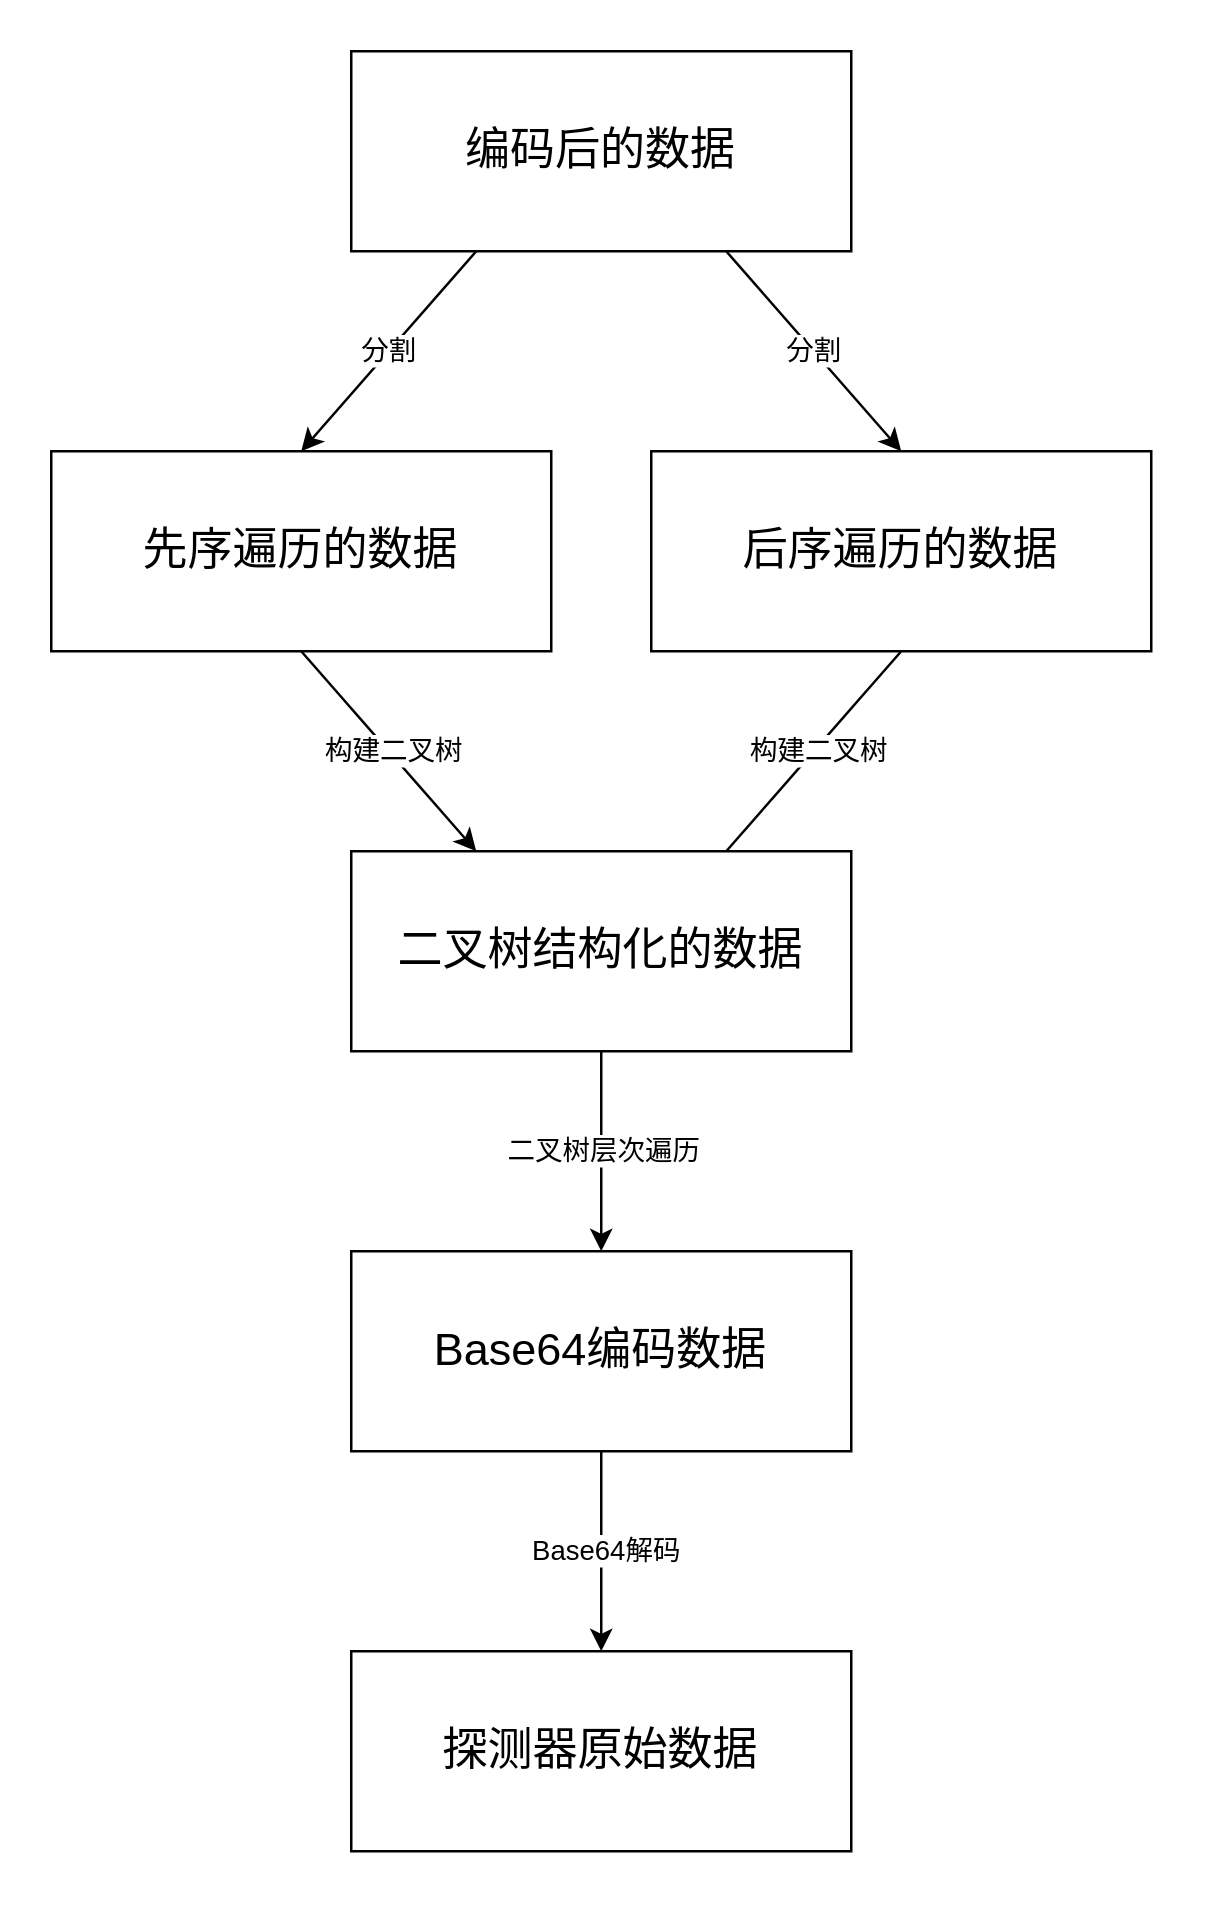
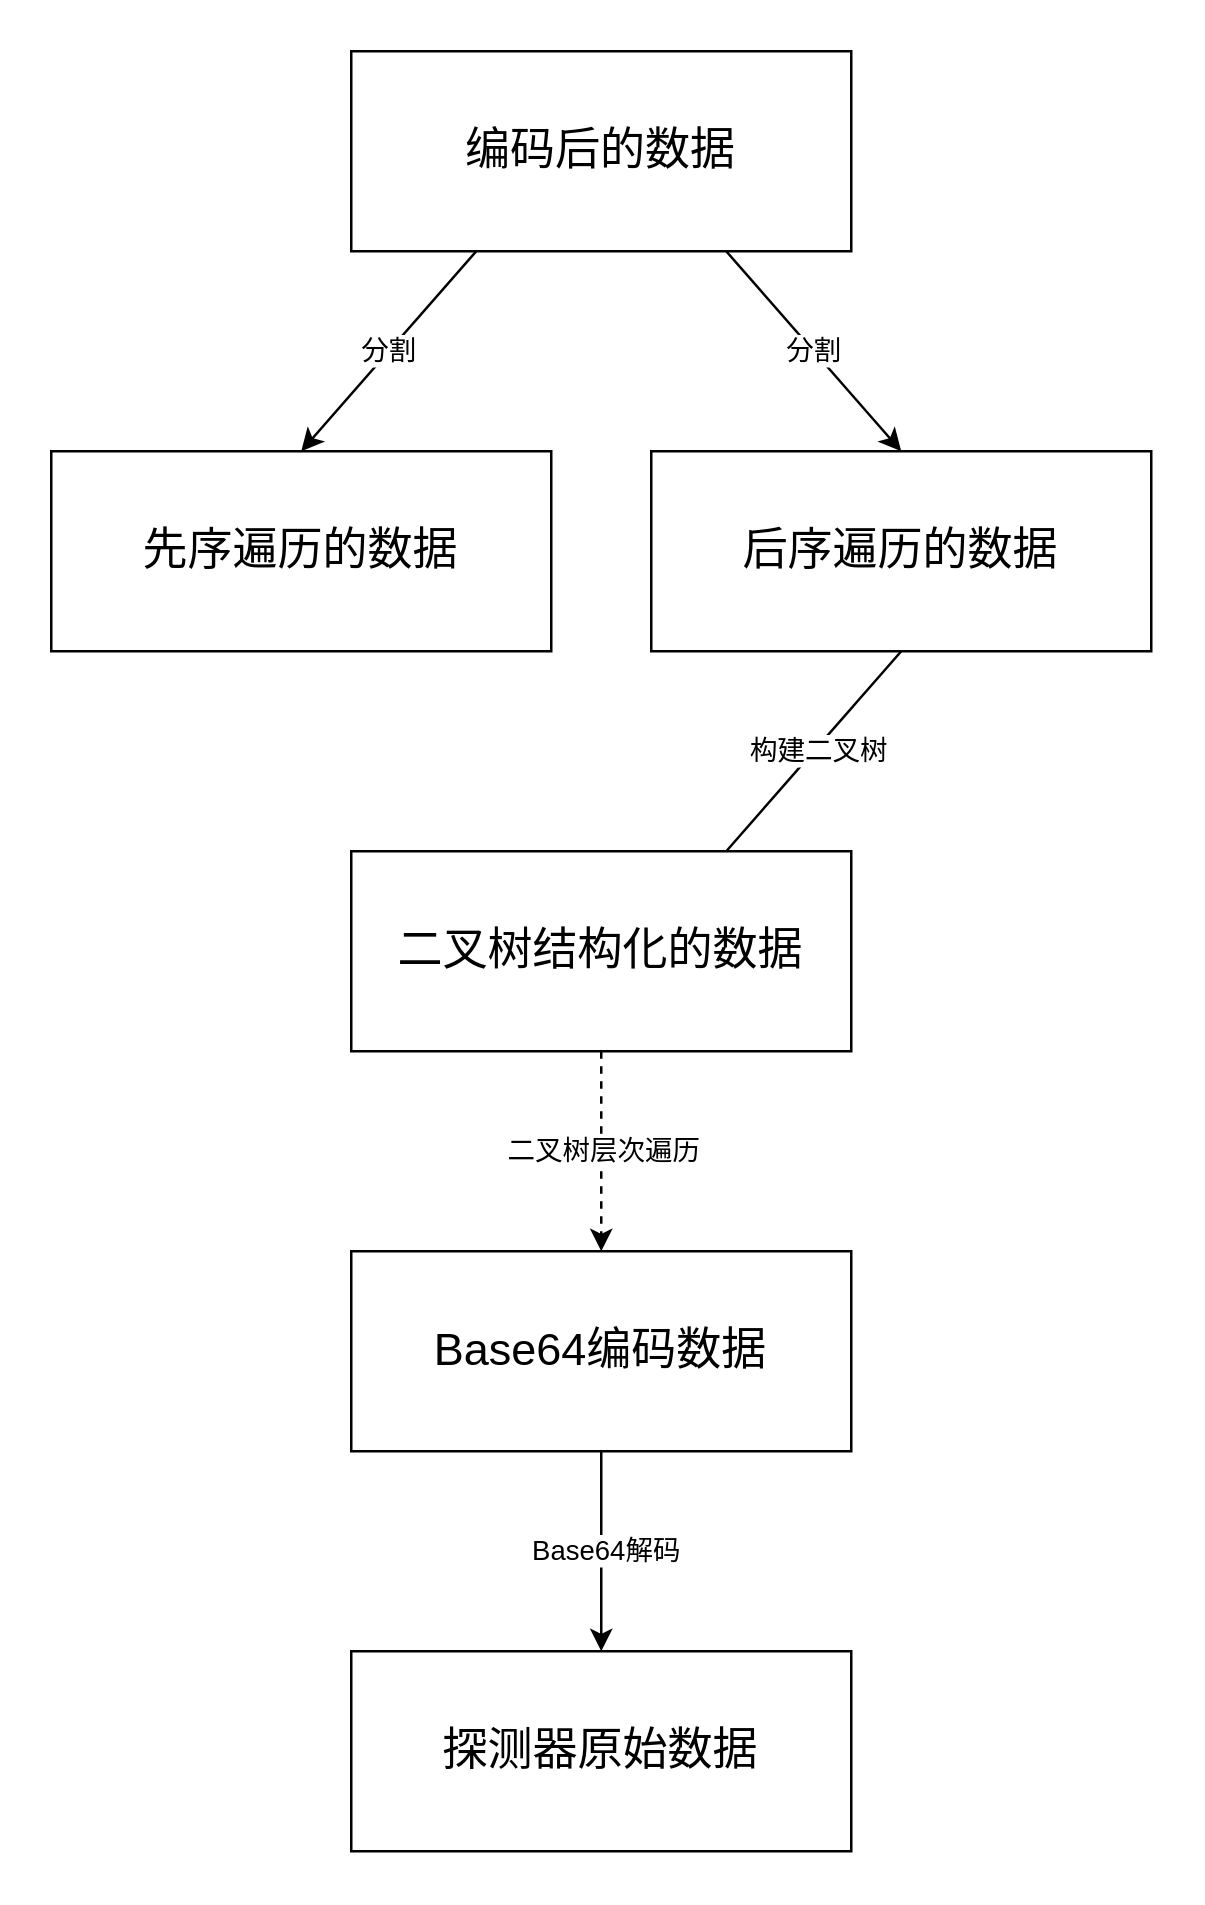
  <mxCell id="0" />
  <mxCell id="1" parent="0" />
  <mxCell id="2" value="&lt;span style=&quot;font-size: 18px;&quot;&gt;先序遍历的数据&lt;/span&gt;" style="rounded=0;whiteSpace=wrap;html=1;" parent="1" vertex="1"><mxGeometry x="20" y="180" width="200" height="80" as="geometry" /></mxCell>
  <mxCell id="3" value="&lt;span style=&quot;font-size: 18px;&quot;&gt;编码后的数据&lt;/span&gt;" style="rounded=0;whiteSpace=wrap;html=1;" parent="1" vertex="1"><mxGeometry x="140" y="20" width="200" height="80" as="geometry" /></mxCell>
  <mxCell id="4" value="&lt;span style=&quot;font-size: 18px;&quot;&gt;后序遍历的数据&lt;/span&gt;" style="rounded=0;whiteSpace=wrap;html=1;" parent="1" vertex="1"><mxGeometry x="260" y="180" width="200" height="80" as="geometry" /></mxCell>
  <mxCell id="5" value="" style="endArrow=classic;html=1;rounded=0;exitX=0.25;exitY=1;exitDx=0;exitDy=0;entryX=0.5;entryY=0;entryDx=0;entryDy=0;" parent="1" source="3" target="2" edge="1"><mxGeometry width="50" height="50" relative="1" as="geometry"><mxPoint x="260" y="120" as="sourcePoint" /><mxPoint x="310" y="70" as="targetPoint" /></mxGeometry></mxCell>
  <mxCell id="6" value="分割" style="edgeLabel;html=1;align=center;verticalAlign=middle;resizable=0;points=[];" parent="5" vertex="1" connectable="0"><mxGeometry x="-0.012" y="-1" relative="1" as="geometry"><mxPoint as="offset" /></mxGeometry></mxCell>
  <mxCell id="7" value="" style="endArrow=classic;html=1;rounded=0;entryX=0.5;entryY=0;entryDx=0;entryDy=0;exitX=0.75;exitY=1;exitDx=0;exitDy=0;" parent="1" source="3" target="4" edge="1"><mxGeometry width="50" height="50" relative="1" as="geometry"><mxPoint x="270" y="140" as="sourcePoint" /><mxPoint x="320" y="90" as="targetPoint" /></mxGeometry></mxCell>
  <mxCell id="8" value="分割" style="edgeLabel;html=1;align=center;verticalAlign=middle;resizable=0;points=[];" parent="7" vertex="1" connectable="0"><mxGeometry x="-0.002" relative="1" as="geometry"><mxPoint as="offset" /></mxGeometry></mxCell>
  <mxCell id="9" value="&lt;span style=&quot;font-size: 18px;&quot;&gt;二叉树结构化的数据&lt;/span&gt;" style="rounded=0;whiteSpace=wrap;html=1;" parent="1" vertex="1"><mxGeometry x="140" y="340" width="200" height="80" as="geometry" /></mxCell>
- <mxCell id="10" value="" style="endArrow=classic;html=1;rounded=0;exitX=0.5;exitY=1;exitDx=0;exitDy=0;entryX=0.25;entryY=0;entryDx=0;entryDy=0;" parent="1" source="2" target="9" edge="1"><mxGeometry width="50" height="50" relative="1" as="geometry"><mxPoint x="210" y="290" as="sourcePoint" /><mxPoint x="260" y="240" as="targetPoint" /></mxGeometry></mxCell>
- <mxCell id="11" value="构建二叉树" style="edgeLabel;html=1;align=center;verticalAlign=middle;resizable=0;points=[];" parent="10" vertex="1" connectable="0"><mxGeometry x="0.015" y="1" relative="1" as="geometry"><mxPoint as="offset" /></mxGeometry></mxCell>
  <mxCell id="12" value="" style="endArrow=none;html=1;rounded=0;entryX=0.75;entryY=0;entryDx=0;entryDy=0;exitX=0.5;exitY=1;exitDx=0;exitDy=0;" parent="1" source="4" target="9" edge="1"><mxGeometry width="50" height="50" relative="1" as="geometry"><mxPoint x="210" y="290" as="sourcePoint" /><mxPoint x="260" y="240" as="targetPoint" /></mxGeometry></mxCell>
  <mxCell id="13" value="构建二叉树" style="edgeLabel;html=1;align=center;verticalAlign=middle;resizable=0;points=[];" parent="12" vertex="1" connectable="0"><mxGeometry x="-0.025" y="1" relative="1" as="geometry"><mxPoint as="offset" /></mxGeometry></mxCell>
  <mxCell id="14" value="&lt;font style=&quot;font-size: 18px;&quot;&gt;Base64编码数据&lt;/font&gt;" style="rounded=0;whiteSpace=wrap;html=1;" parent="1" vertex="1"><mxGeometry x="140" y="500" width="200" height="80" as="geometry" /></mxCell>
- <mxCell id="15" value="" style="endArrow=classic;html=1;rounded=0;entryX=0.5;entryY=0;entryDx=0;entryDy=0;exitX=0.5;exitY=1;exitDx=0;exitDy=0;" parent="1" source="9" target="14" edge="1"><mxGeometry width="50" height="50" relative="1" as="geometry"><mxPoint x="250" y="430" as="sourcePoint" /><mxPoint x="300" y="380" as="targetPoint" /></mxGeometry></mxCell>
+ <mxCell id="15" value="" style="endArrow=classic;html=1;rounded=0;entryX=0.5;entryY=0;entryDx=0;entryDy=0;exitX=0.5;exitY=1;exitDx=0;exitDy=0;dashed=1;" parent="1" source="9" target="14" edge="1"><mxGeometry width="50" height="50" relative="1" as="geometry"><mxPoint x="250" y="430" as="sourcePoint" /><mxPoint x="300" y="380" as="targetPoint" /></mxGeometry></mxCell>
  <mxCell id="16" value="二叉树层次遍历" style="edgeLabel;html=1;align=center;verticalAlign=middle;resizable=0;points=[];" parent="15" vertex="1" connectable="0"><mxGeometry x="-0.036" relative="1" as="geometry"><mxPoint as="offset" /></mxGeometry></mxCell>
  <mxCell id="17" value="&lt;font style=&quot;font-size: 18px;&quot;&gt;探测器原始数据&lt;/font&gt;" style="rounded=0;whiteSpace=wrap;html=1;" parent="1" vertex="1"><mxGeometry x="140" y="660" width="200" height="80" as="geometry" /></mxCell>
  <mxCell id="18" value="" style="endArrow=classic;html=1;rounded=0;entryX=0.5;entryY=0;entryDx=0;entryDy=0;exitX=0.5;exitY=1;exitDx=0;exitDy=0;" parent="1" source="14" target="17" edge="1"><mxGeometry width="50" height="50" relative="1" as="geometry"><mxPoint x="160" y="630" as="sourcePoint" /><mxPoint x="210" y="580" as="targetPoint" /></mxGeometry></mxCell>
  <mxCell id="19" value="Base64解码" style="edgeLabel;html=1;align=center;verticalAlign=middle;resizable=0;points=[];" parent="18" vertex="1" connectable="0"><mxGeometry x="-0.024" y="1" relative="1" as="geometry"><mxPoint as="offset" /></mxGeometry></mxCell>
